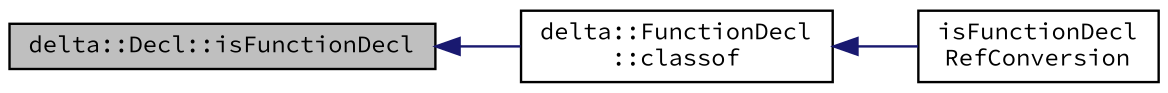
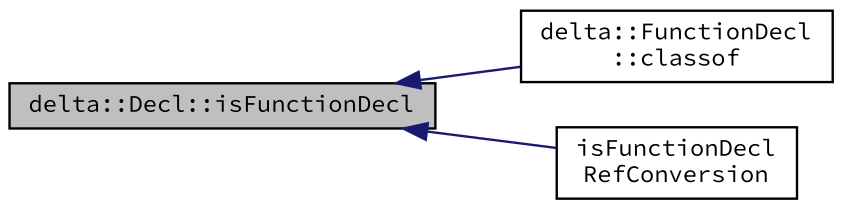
  digraph {
    fontname="Source Code Pro"
    rankdir=LR
    node [color=black fillcolor=white fontname="Source Code Pro" fontsize=10 shape=record style=filled]
    edge [color=midnightblue dir=back fontname="Source Code Pro" fontsize=10 labelfontname=Helvetica labelfontsize=10 style=solid]
    n1 [fillcolor=grey75 fontcolor=black height=0.2 label="delta::Decl::isFunctionDecl" width=0.4]
    n2 [height=0.2 label="delta::FunctionDecl\l::classof" width=0.4]
    n3 [height=0.2 label="isFunctionDecl\lRefConversion" width=0.4]
    n1 -> n2
-   n2 -> n3
+   n1 -> n3
  }
